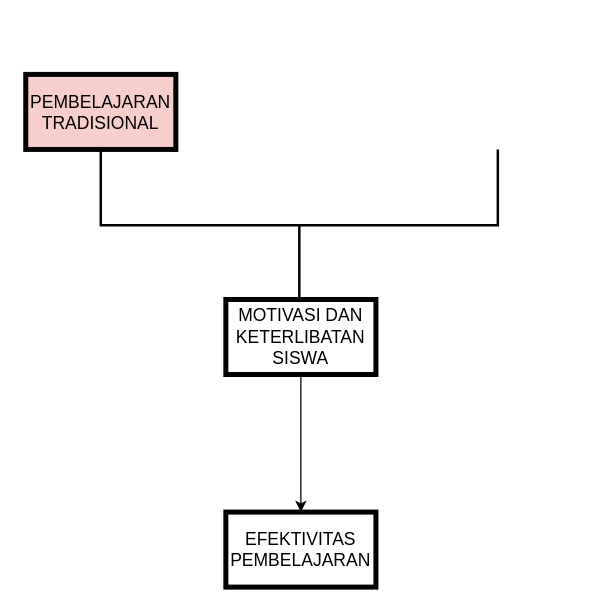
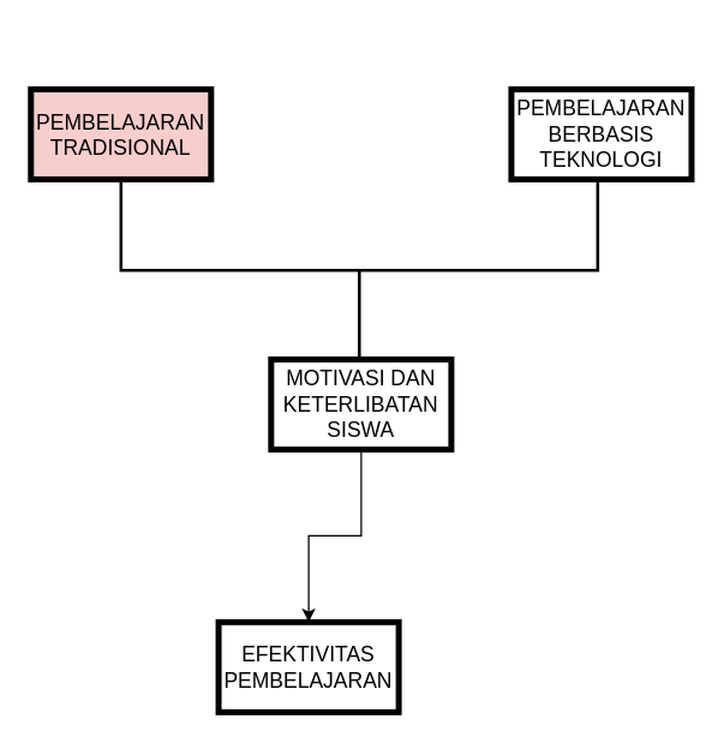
  <mxCell id="0" />
  <mxCell id="1" parent="0" />
  <mxCell id="2" value="PEMBELAJARAN TRADISIONAL" style="rounded=0;whiteSpace=wrap;html=1;fontSize=14;strokeWidth=4;fillColor=#f8cecc;" vertex="1" parent="1"><mxGeometry x="20" y="59" width="120" height="60" as="geometry" /></mxCell>
+ <mxCell id="3" value="PEMBELAJARAN BERBASIS TEKNOLOGI" style="rounded=0;whiteSpace=wrap;html=1;fontSize=14;strokeWidth=4;" vertex="1" parent="1"><mxGeometry x="340" y="59" width="120" height="60" as="geometry" /></mxCell>
  <mxCell id="4" style="edgeStyle=orthogonalEdgeStyle;rounded=0;orthogonalLoop=1;jettySize=auto;html=1;exitX=0.5;exitY=1;exitDx=0;exitDy=0;entryX=0.5;entryY=0;entryDx=0;entryDy=0;" edge="1" parent="1" source="5" target="6"><mxGeometry relative="1" as="geometry" /></mxCell>
  <mxCell id="5" value="MOTIVASI DAN KETERLIBATAN SISWA" style="rounded=0;whiteSpace=wrap;html=1;fontSize=14;strokeWidth=4;" vertex="1" parent="1"><mxGeometry x="180" y="239" width="120" height="60" as="geometry" /></mxCell>
- <mxCell id="6" value="EFEKTIVITAS PEMBELAJARAN" style="rounded=0;whiteSpace=wrap;html=1;fontSize=14;strokeWidth=4;" vertex="1" parent="1"><mxGeometry x="180" y="409" width="120" height="60" as="geometry" /></mxCell>
+ <mxCell id="6" value="EFEKTIVITAS PEMBELAJARAN" style="rounded=0;whiteSpace=wrap;html=1;fontSize=14;strokeWidth=4;" vertex="1" parent="1"><mxGeometry x="145" y="414" width="120" height="60" as="geometry" /></mxCell>
  <mxCell id="7" value="" style="strokeWidth=2;html=1;shape=mxgraph.flowchart.annotation_2;align=left;labelPosition=right;pointerEvents=1;rotation=-90;" vertex="1" parent="1"><mxGeometry x="178.13" y="20.88" width="121.25" height="317.5" as="geometry" /></mxCell>
